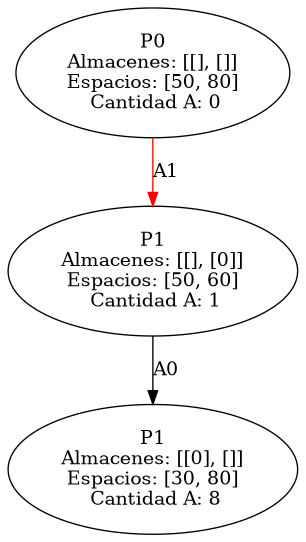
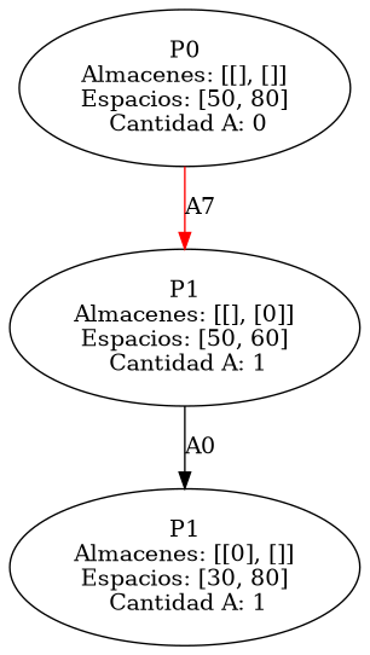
  strict digraph {
    n1 [label="P0\nAlmacenes: [[], []]\nEspacios: [50, 80]\n Cantidad A: 0"]
    n2 [label="P1\nAlmacenes: [[], [0]]\nEspacios: [50, 60]\n Cantidad A: 1"]
-   n3 [label="P1\nAlmacenes: [[0], []]\nEspacios: [30, 80]\n Cantidad A: 8"]
-   n1 -> n2 [color=red label=A1]
+   n3 [label="P1\nAlmacenes: [[0], []]\nEspacios: [30, 80]\n Cantidad A: 1"]
+   n1 -> n2 [color=red label=A7]
    n2 -> n3 [label=A0]
  }
